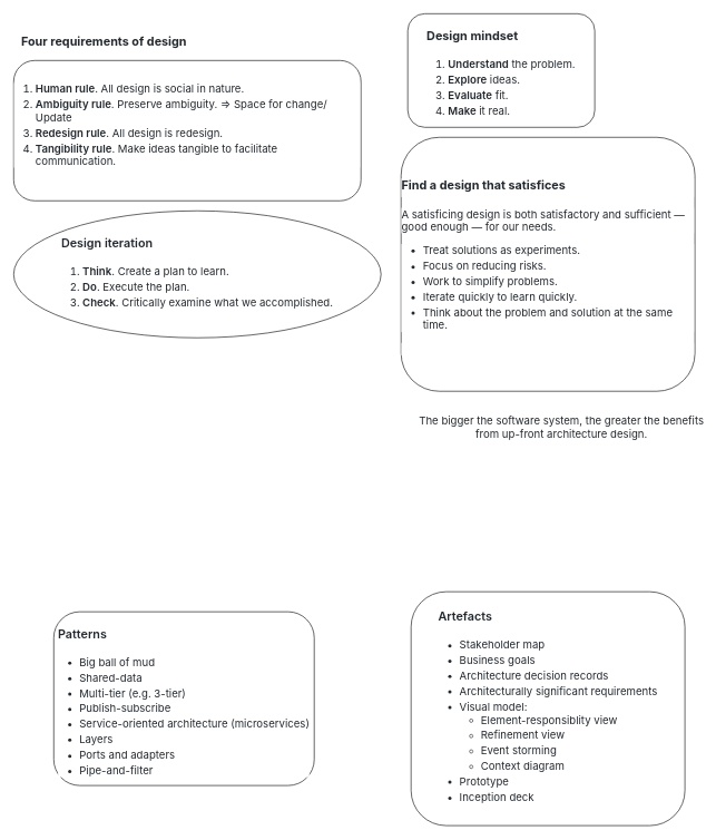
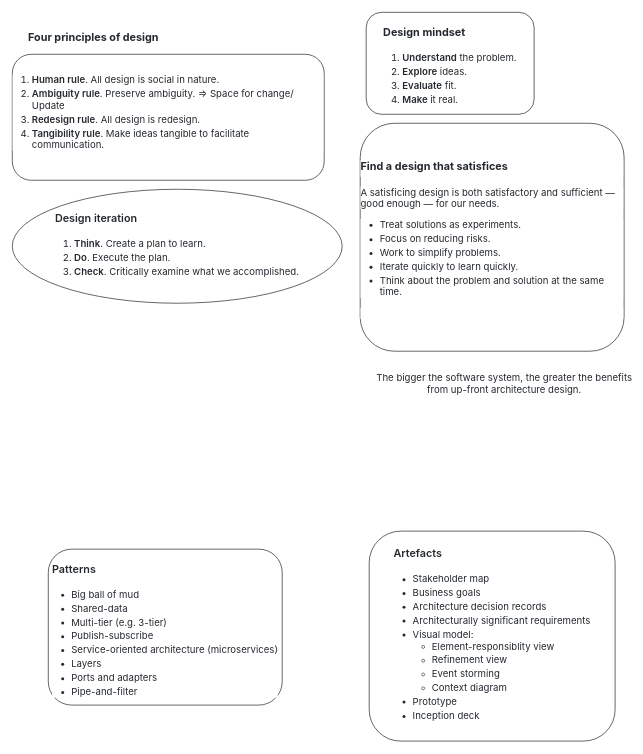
  <mxCell id="0" />
  <mxCell id="1" parent="0" />
  <mxCell id="2" value="&lt;h2 style=&quot;box-sizing: border-box; margin-top: 24px; margin-bottom: 16px; line-height: 1.25; padding-bottom: 0.3em; border-bottom: 1px solid var(--color-border-muted); color: rgb(36, 41, 47); font-family: -apple-system, BlinkMacSystemFont, &amp;quot;Segoe UI&amp;quot;, Helvetica, Arial, sans-serif, &amp;quot;Apple Color Emoji&amp;quot;, &amp;quot;Segoe UI Emoji&amp;quot;; text-align: start; background-color: rgb(255, 255, 255);&quot; dir=&quot;auto&quot;&gt;Design mindset&lt;/h2&gt;&lt;ol style=&quot;box-sizing: border-box; padding-left: 2em; margin-top: 0px; margin-bottom: 16px; color: rgb(36, 41, 47); font-family: -apple-system, BlinkMacSystemFont, &amp;quot;Segoe UI&amp;quot;, Helvetica, Arial, sans-serif, &amp;quot;Apple Color Emoji&amp;quot;, &amp;quot;Segoe UI Emoji&amp;quot;; font-size: 16px; text-align: start; background-color: rgb(255, 255, 255);&quot; dir=&quot;auto&quot;&gt;&lt;li style=&quot;box-sizing: border-box;&quot;&gt;&lt;span style=&quot;box-sizing: border-box; font-weight: 600;&quot;&gt;Understand&lt;/span&gt;&amp;nbsp;the problem.&lt;/li&gt;&lt;li style=&quot;box-sizing: border-box; margin-top: 0.25em;&quot;&gt;&lt;span style=&quot;box-sizing: border-box; font-weight: 600;&quot;&gt;Explore&lt;/span&gt;&amp;nbsp;ideas.&lt;/li&gt;&lt;li style=&quot;box-sizing: border-box; margin-top: 0.25em;&quot;&gt;&lt;span style=&quot;box-sizing: border-box; font-weight: 600;&quot;&gt;Evaluate&lt;/span&gt;&amp;nbsp;fit.&lt;/li&gt;&lt;li style=&quot;box-sizing: border-box; margin-top: 0.25em;&quot;&gt;&lt;span style=&quot;box-sizing: border-box; font-weight: 600;&quot;&gt;Make&lt;/span&gt;&amp;nbsp;it real.&lt;/li&gt;&lt;/ol&gt;" style="rounded=1;whiteSpace=wrap;html=1;" vertex="1" parent="1"><mxGeometry x="610" y="20" width="280" height="170" as="geometry" /></mxCell>
  <mxCell id="3" value="" style="group" vertex="1" connectable="0" parent="1"><mxGeometry x="20" y="20" width="520" height="280" as="geometry" /></mxCell>
  <mxCell id="4" value="&lt;ol style=&quot;box-sizing: border-box; padding-left: 2em; margin-top: 0px; margin-bottom: 16px; color: rgb(36, 41, 47); font-family: -apple-system, BlinkMacSystemFont, &amp;quot;Segoe UI&amp;quot;, Helvetica, Arial, sans-serif, &amp;quot;Apple Color Emoji&amp;quot;, &amp;quot;Segoe UI Emoji&amp;quot;; font-size: 16px; text-align: start; background-color: rgb(255, 255, 255);&quot; dir=&quot;auto&quot;&gt;&lt;li style=&quot;box-sizing: border-box;&quot;&gt;&lt;span style=&quot;box-sizing: border-box; font-weight: 600;&quot;&gt;Human rule&lt;/span&gt;. All design is social in nature.&lt;/li&gt;&lt;li style=&quot;box-sizing: border-box; margin-top: 0.25em;&quot;&gt;&lt;span style=&quot;box-sizing: border-box; font-weight: 600;&quot;&gt;Ambiguity rule&lt;/span&gt;. Preserve ambiguity. =&amp;gt; Space for change/ Update&lt;/li&gt;&lt;li style=&quot;box-sizing: border-box; margin-top: 0.25em;&quot;&gt;&lt;span style=&quot;box-sizing: border-box; font-weight: 600;&quot;&gt;Redesign rule&lt;/span&gt;. All design is redesign.&lt;/li&gt;&lt;li style=&quot;box-sizing: border-box; margin-top: 0.25em;&quot;&gt;&lt;span style=&quot;box-sizing: border-box; font-weight: 600;&quot;&gt;Tangibility rule&lt;/span&gt;. Make ideas tangible to facilitate communication.&lt;/li&gt;&lt;/ol&gt;" style="rounded=1;whiteSpace=wrap;html=1;" vertex="1" parent="3"><mxGeometry y="70" width="520" height="210" as="geometry" /></mxCell>
- <mxCell id="5" value="&lt;h2 style=&quot;box-sizing: border-box; margin-top: 24px; margin-bottom: 16px; line-height: 1.25; padding-bottom: 0.3em; border-bottom: 1px solid var(--color-border-muted); color: rgb(36, 41, 47); font-family: -apple-system, BlinkMacSystemFont, &amp;quot;Segoe UI&amp;quot;, Helvetica, Arial, sans-serif, &amp;quot;Apple Color Emoji&amp;quot;, &amp;quot;Segoe UI Emoji&amp;quot;; text-align: start; background-color: rgb(255, 255, 255);&quot; dir=&quot;auto&quot;&gt;Four requirements of design&lt;/h2&gt;" style="text;html=1;align=center;verticalAlign=middle;resizable=0;points=[];autosize=1;strokeColor=none;fillColor=none;" vertex="1" parent="3"><mxGeometry x="20" width="230" height="80" as="geometry" /></mxCell>
+ <mxCell id="5" value="&lt;h2 style=&quot;box-sizing: border-box; margin-top: 24px; margin-bottom: 16px; line-height: 1.25; padding-bottom: 0.3em; border-bottom: 1px solid var(--color-border-muted); color: rgb(36, 41, 47); font-family: -apple-system, BlinkMacSystemFont, &amp;quot;Segoe UI&amp;quot;, Helvetica, Arial, sans-serif, &amp;quot;Apple Color Emoji&amp;quot;, &amp;quot;Segoe UI Emoji&amp;quot;; text-align: start; background-color: rgb(255, 255, 255);&quot; dir=&quot;auto&quot;&gt;Four principles of design&lt;/h2&gt;" style="text;html=1;align=center;verticalAlign=middle;resizable=0;points=[];autosize=1;strokeColor=none;fillColor=none;" vertex="1" parent="3"><mxGeometry x="20" width="230" height="80" as="geometry" /></mxCell>
  <mxCell id="6" value="&#10;&lt;h2 style=&quot;box-sizing: border-box; margin-top: 24px; margin-bottom: 16px; font-size: 1.5em; font-weight: 600; line-height: 1.25; padding-bottom: 0.3em; border-bottom: 1px solid var(--color-border-muted); color: rgb(36, 41, 47); font-family: -apple-system, BlinkMacSystemFont, &amp;quot;Segoe UI&amp;quot;, Helvetica, Arial, sans-serif, &amp;quot;Apple Color Emoji&amp;quot;, &amp;quot;Segoe UI Emoji&amp;quot;; font-style: normal; font-variant-ligatures: normal; font-variant-caps: normal; letter-spacing: normal; orphans: 2; text-align: start; text-indent: 0px; text-transform: none; widows: 2; word-spacing: 0px; -webkit-text-stroke-width: 0px; background-color: rgb(255, 255, 255); text-decoration-thickness: initial; text-decoration-style: initial; text-decoration-color: initial;&quot; dir=&quot;auto&quot;&gt;Design iteration&lt;/h2&gt;&lt;ol style=&quot;box-sizing: border-box; padding-left: 2em; margin-top: 0px; margin-bottom: 16px; color: rgb(36, 41, 47); font-family: -apple-system, BlinkMacSystemFont, &amp;quot;Segoe UI&amp;quot;, Helvetica, Arial, sans-serif, &amp;quot;Apple Color Emoji&amp;quot;, &amp;quot;Segoe UI Emoji&amp;quot;; font-size: 16px; font-style: normal; font-variant-ligatures: normal; font-variant-caps: normal; font-weight: 400; letter-spacing: normal; orphans: 2; text-align: start; text-indent: 0px; text-transform: none; widows: 2; word-spacing: 0px; -webkit-text-stroke-width: 0px; background-color: rgb(255, 255, 255); text-decoration-thickness: initial; text-decoration-style: initial; text-decoration-color: initial;&quot; dir=&quot;auto&quot;&gt;&lt;li style=&quot;box-sizing: border-box;&quot;&gt;&lt;strong style=&quot;box-sizing: border-box; font-weight: 600;&quot;&gt;Think&lt;/strong&gt;. Create a plan to learn.&lt;/li&gt;&lt;li style=&quot;box-sizing: border-box; margin-top: 0.25em;&quot;&gt;&lt;strong style=&quot;box-sizing: border-box; font-weight: 600;&quot;&gt;Do&lt;/strong&gt;. Execute the plan.&lt;/li&gt;&lt;li style=&quot;box-sizing: border-box; margin-top: 0.25em;&quot;&gt;&lt;strong style=&quot;box-sizing: border-box; font-weight: 600;&quot;&gt;Check&lt;/strong&gt;. Critically examine what we accomplished.&lt;/li&gt;&lt;/ol&gt;&#10;&#10;" style="ellipse;whiteSpace=wrap;html=1;" vertex="1" parent="1"><mxGeometry x="20" y="315" width="550" height="190" as="geometry" /></mxCell>
  <mxCell id="7" value="&lt;h2 style=&quot;box-sizing: border-box; margin-top: 24px; margin-bottom: 16px; line-height: 1.25; padding-bottom: 0.3em; border-bottom: 1px solid var(--color-border-muted); color: rgb(36, 41, 47); font-family: -apple-system, BlinkMacSystemFont, &amp;quot;Segoe UI&amp;quot;, Helvetica, Arial, sans-serif, &amp;quot;Apple Color Emoji&amp;quot;, &amp;quot;Segoe UI Emoji&amp;quot;; text-align: start; background-color: rgb(255, 255, 255);&quot; dir=&quot;auto&quot;&gt;Find a design that satisfices&lt;/h2&gt;&lt;p style=&quot;box-sizing: border-box; margin-top: 0px; margin-bottom: 16px; color: rgb(36, 41, 47); font-family: -apple-system, BlinkMacSystemFont, &amp;quot;Segoe UI&amp;quot;, Helvetica, Arial, sans-serif, &amp;quot;Apple Color Emoji&amp;quot;, &amp;quot;Segoe UI Emoji&amp;quot;; font-size: 16px; text-align: start; background-color: rgb(255, 255, 255);&quot; dir=&quot;auto&quot;&gt;A satisficing design is both satisfactory and sufficient — good enough — for our needs.&lt;/p&gt;&lt;ul style=&quot;box-sizing: border-box; padding-left: 2em; margin-top: 0px; margin-bottom: 16px; color: rgb(36, 41, 47); font-family: -apple-system, BlinkMacSystemFont, &amp;quot;Segoe UI&amp;quot;, Helvetica, Arial, sans-serif, &amp;quot;Apple Color Emoji&amp;quot;, &amp;quot;Segoe UI Emoji&amp;quot;; font-size: 16px; text-align: start; background-color: rgb(255, 255, 255);&quot; dir=&quot;auto&quot;&gt;&lt;li style=&quot;box-sizing: border-box;&quot;&gt;Treat solutions as experiments.&lt;/li&gt;&lt;li style=&quot;box-sizing: border-box; margin-top: 0.25em;&quot;&gt;Focus on reducing risks.&lt;/li&gt;&lt;li style=&quot;box-sizing: border-box; margin-top: 0.25em;&quot;&gt;Work to simplify problems.&lt;/li&gt;&lt;li style=&quot;box-sizing: border-box; margin-top: 0.25em;&quot;&gt;Iterate quickly to learn quickly.&lt;/li&gt;&lt;li style=&quot;box-sizing: border-box; margin-top: 0.25em;&quot;&gt;Think about the problem and solution at the same time.&lt;/li&gt;&lt;/ul&gt;&lt;p style=&quot;box-sizing: border-box; margin-top: 0px; margin-bottom: 16px; color: rgb(36, 41, 47); font-family: -apple-system, BlinkMacSystemFont, &amp;quot;Segoe UI&amp;quot;, Helvetica, Arial, sans-serif, &amp;quot;Apple Color Emoji&amp;quot;, &amp;quot;Segoe UI Emoji&amp;quot;; font-size: 16px; text-align: start; background-color: rgb(255, 255, 255);&quot; dir=&quot;auto&quot;&gt;&lt;br&gt;&lt;/p&gt;" style="rounded=1;whiteSpace=wrap;html=1;" vertex="1" parent="1"><mxGeometry x="600" y="205" width="440" height="380" as="geometry" /></mxCell>
  <mxCell id="8" value="&lt;span style=&quot;color: rgb(36, 41, 47); font-family: -apple-system, BlinkMacSystemFont, &amp;quot;Segoe UI&amp;quot;, Helvetica, Arial, sans-serif, &amp;quot;Apple Color Emoji&amp;quot;, &amp;quot;Segoe UI Emoji&amp;quot;; font-size: 16px; text-align: start; background-color: rgb(255, 255, 255);&quot;&gt;The bigger the software system, the greater the benefits &lt;br&gt;from up-front architecture design.&lt;/span&gt;" style="text;html=1;align=center;verticalAlign=middle;resizable=0;points=[];autosize=1;strokeColor=none;fillColor=none;" vertex="1" parent="1"><mxGeometry x="630" y="615" width="420" height="50" as="geometry" /></mxCell>
  <mxCell id="9" value="&#10;&lt;h2 style=&quot;box-sizing: border-box; margin-top: 24px; margin-bottom: 16px; font-size: 1.5em; font-weight: 600; line-height: 1.25; padding-bottom: 0.3em; border-bottom: 1px solid var(--color-border-muted); color: rgb(36, 41, 47); font-family: -apple-system, BlinkMacSystemFont, &amp;quot;Segoe UI&amp;quot;, Helvetica, Arial, sans-serif, &amp;quot;Apple Color Emoji&amp;quot;, &amp;quot;Segoe UI Emoji&amp;quot;; font-style: normal; font-variant-ligatures: normal; font-variant-caps: normal; letter-spacing: normal; orphans: 2; text-align: start; text-indent: 0px; text-transform: none; widows: 2; word-spacing: 0px; -webkit-text-stroke-width: 0px; background-color: rgb(255, 255, 255); text-decoration-thickness: initial; text-decoration-style: initial; text-decoration-color: initial;&quot; dir=&quot;auto&quot;&gt;Artefacts&lt;/h2&gt;&lt;ul style=&quot;box-sizing: border-box; padding-left: 2em; margin-top: 0px; margin-bottom: 16px; color: rgb(36, 41, 47); font-family: -apple-system, BlinkMacSystemFont, &amp;quot;Segoe UI&amp;quot;, Helvetica, Arial, sans-serif, &amp;quot;Apple Color Emoji&amp;quot;, &amp;quot;Segoe UI Emoji&amp;quot;; font-size: 16px; font-style: normal; font-variant-ligatures: normal; font-variant-caps: normal; font-weight: 400; letter-spacing: normal; orphans: 2; text-align: start; text-indent: 0px; text-transform: none; widows: 2; word-spacing: 0px; -webkit-text-stroke-width: 0px; background-color: rgb(255, 255, 255); text-decoration-thickness: initial; text-decoration-style: initial; text-decoration-color: initial;&quot; dir=&quot;auto&quot;&gt;&lt;li style=&quot;box-sizing: border-box;&quot;&gt;Stakeholder map&lt;/li&gt;&lt;li style=&quot;box-sizing: border-box; margin-top: 0.25em;&quot;&gt;Business goals&lt;/li&gt;&lt;li style=&quot;box-sizing: border-box; margin-top: 0.25em;&quot;&gt;Architecture decision records&lt;/li&gt;&lt;li style=&quot;box-sizing: border-box; margin-top: 0.25em;&quot;&gt;Architecturally significant requirements&lt;/li&gt;&lt;li style=&quot;box-sizing: border-box; margin-top: 0.25em;&quot;&gt;Visual model:&lt;ul style=&quot;box-sizing: border-box; padding-left: 2em; margin-top: 0px; margin-bottom: 0px;&quot; dir=&quot;auto&quot;&gt;&lt;li style=&quot;box-sizing: border-box;&quot;&gt;Element-responsiblity view&lt;/li&gt;&lt;li style=&quot;box-sizing: border-box; margin-top: 0.25em;&quot;&gt;Refinement view&lt;/li&gt;&lt;li style=&quot;box-sizing: border-box; margin-top: 0.25em;&quot;&gt;Event storming&lt;/li&gt;&lt;li style=&quot;box-sizing: border-box; margin-top: 0.25em;&quot;&gt;Context diagram&lt;/li&gt;&lt;/ul&gt;&lt;/li&gt;&lt;li style=&quot;box-sizing: border-box; margin-top: 0.25em;&quot;&gt;Prototype&lt;/li&gt;&lt;li style=&quot;box-sizing: border-box; margin-top: 0.25em;&quot;&gt;Inception deck&lt;/li&gt;&lt;/ul&gt;&#10;&#10;" style="rounded=1;whiteSpace=wrap;html=1;" vertex="1" parent="1"><mxGeometry x="615" y="885" width="410" height="350" as="geometry" /></mxCell>
  <mxCell id="10" value="&#10;&lt;h2 style=&quot;box-sizing: border-box; margin-top: 24px; margin-bottom: 16px; font-size: 1.5em; font-weight: 600; line-height: 1.25; padding-bottom: 0.3em; border-bottom: 1px solid var(--color-border-muted); color: rgb(36, 41, 47); font-family: -apple-system, BlinkMacSystemFont, &amp;quot;Segoe UI&amp;quot;, Helvetica, Arial, sans-serif, &amp;quot;Apple Color Emoji&amp;quot;, &amp;quot;Segoe UI Emoji&amp;quot;; font-style: normal; font-variant-ligatures: normal; font-variant-caps: normal; letter-spacing: normal; orphans: 2; text-align: start; text-indent: 0px; text-transform: none; widows: 2; word-spacing: 0px; -webkit-text-stroke-width: 0px; background-color: rgb(255, 255, 255); text-decoration-thickness: initial; text-decoration-style: initial; text-decoration-color: initial;&quot; dir=&quot;auto&quot;&gt;Patterns&lt;/h2&gt;&lt;ul style=&quot;box-sizing: border-box; padding-left: 2em; margin-top: 0px; color: rgb(36, 41, 47); font-family: -apple-system, BlinkMacSystemFont, &amp;quot;Segoe UI&amp;quot;, Helvetica, Arial, sans-serif, &amp;quot;Apple Color Emoji&amp;quot;, &amp;quot;Segoe UI Emoji&amp;quot;; font-size: 16px; font-style: normal; font-variant-ligatures: normal; font-variant-caps: normal; font-weight: 400; letter-spacing: normal; orphans: 2; text-align: start; text-indent: 0px; text-transform: none; widows: 2; word-spacing: 0px; -webkit-text-stroke-width: 0px; background-color: rgb(255, 255, 255); text-decoration-thickness: initial; text-decoration-style: initial; text-decoration-color: initial; margin-bottom: 0px !important;&quot; dir=&quot;auto&quot;&gt;&lt;li style=&quot;box-sizing: border-box;&quot;&gt;Big ball of mud&lt;/li&gt;&lt;li style=&quot;box-sizing: border-box; margin-top: 0.25em;&quot;&gt;Shared-data&lt;/li&gt;&lt;li style=&quot;box-sizing: border-box; margin-top: 0.25em;&quot;&gt;Multi-tier (e.g. 3-tier)&lt;/li&gt;&lt;li style=&quot;box-sizing: border-box; margin-top: 0.25em;&quot;&gt;Publish-subscribe&lt;/li&gt;&lt;li style=&quot;box-sizing: border-box; margin-top: 0.25em;&quot;&gt;Service-oriented architecture (microservices)&lt;/li&gt;&lt;li style=&quot;box-sizing: border-box; margin-top: 0.25em;&quot;&gt;Layers&lt;/li&gt;&lt;li style=&quot;box-sizing: border-box; margin-top: 0.25em;&quot;&gt;Ports and adapters&lt;/li&gt;&lt;li style=&quot;box-sizing: border-box; margin-top: 0.25em;&quot;&gt;Pipe-and-filter&lt;/li&gt;&lt;/ul&gt;&#10;&#10;" style="rounded=1;whiteSpace=wrap;html=1;" vertex="1" parent="1"><mxGeometry x="80" y="915" width="390" height="260" as="geometry" /></mxCell>
